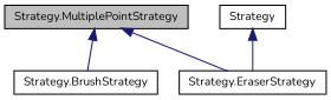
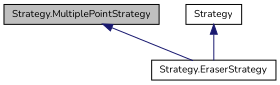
  digraph {
    fontname=Nunito
    node [color=black fillcolor=white fontname=Nunito fontsize=10 shape=record style=filled]
    edge [color=midnightblue dir=back fontname=Nunito fontsize=10 labelfontname=Helvetica labelfontsize=10 style=solid]
    n1 [fillcolor=grey75 fontcolor=black height=0.2 label="Strategy.MultiplePointStrategy" width=0.4]
-   n2 [height=0.2 label="Strategy.BrushStrategy" width=0.4]
    n3 [height=0.2 label="Strategy.EraserStrategy" width=0.4]
    n4 [height=0.2 label=Strategy width=0.4]
-   n1 -> n2
    n1 -> n3
    n4 -> n3
  }
